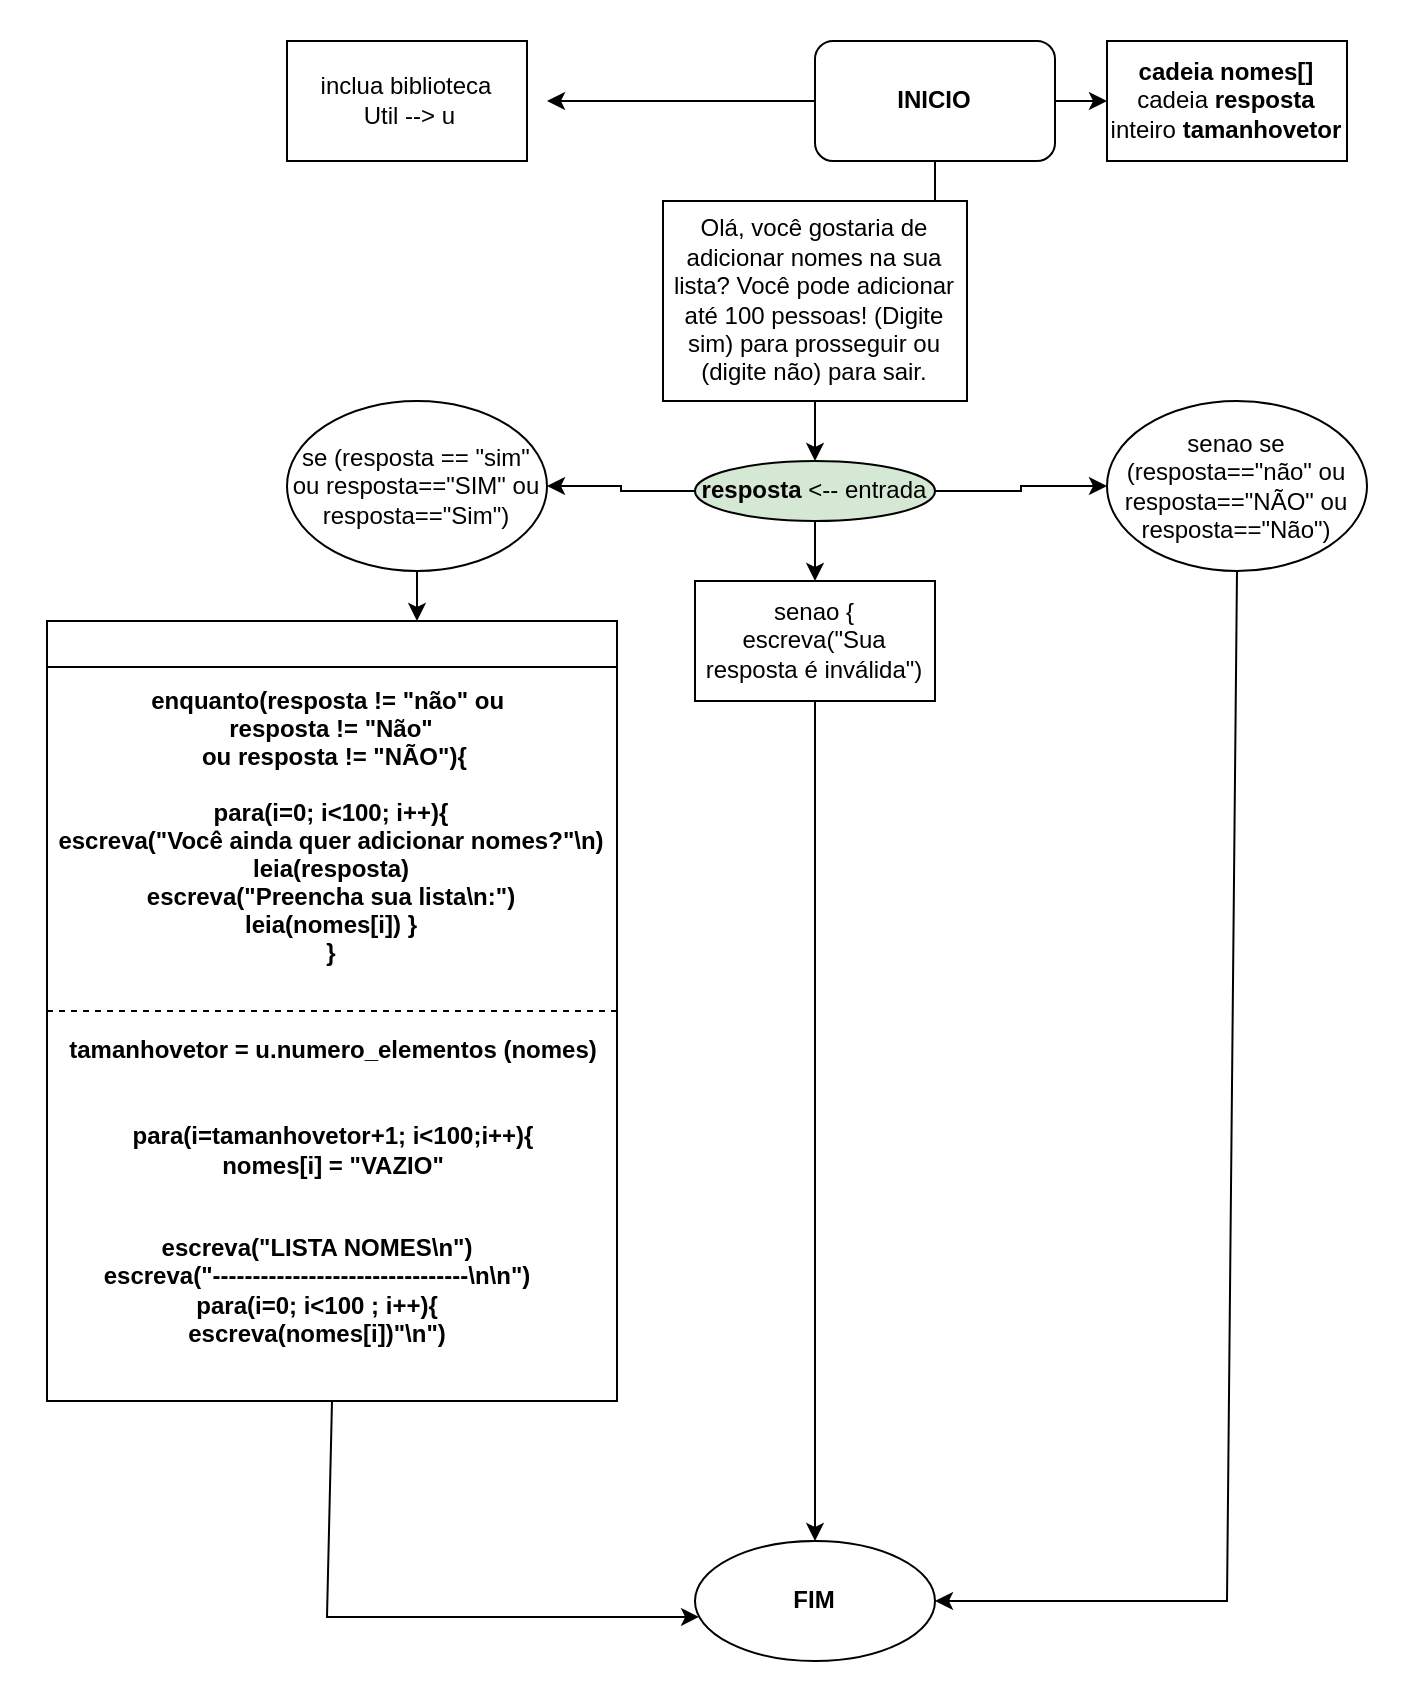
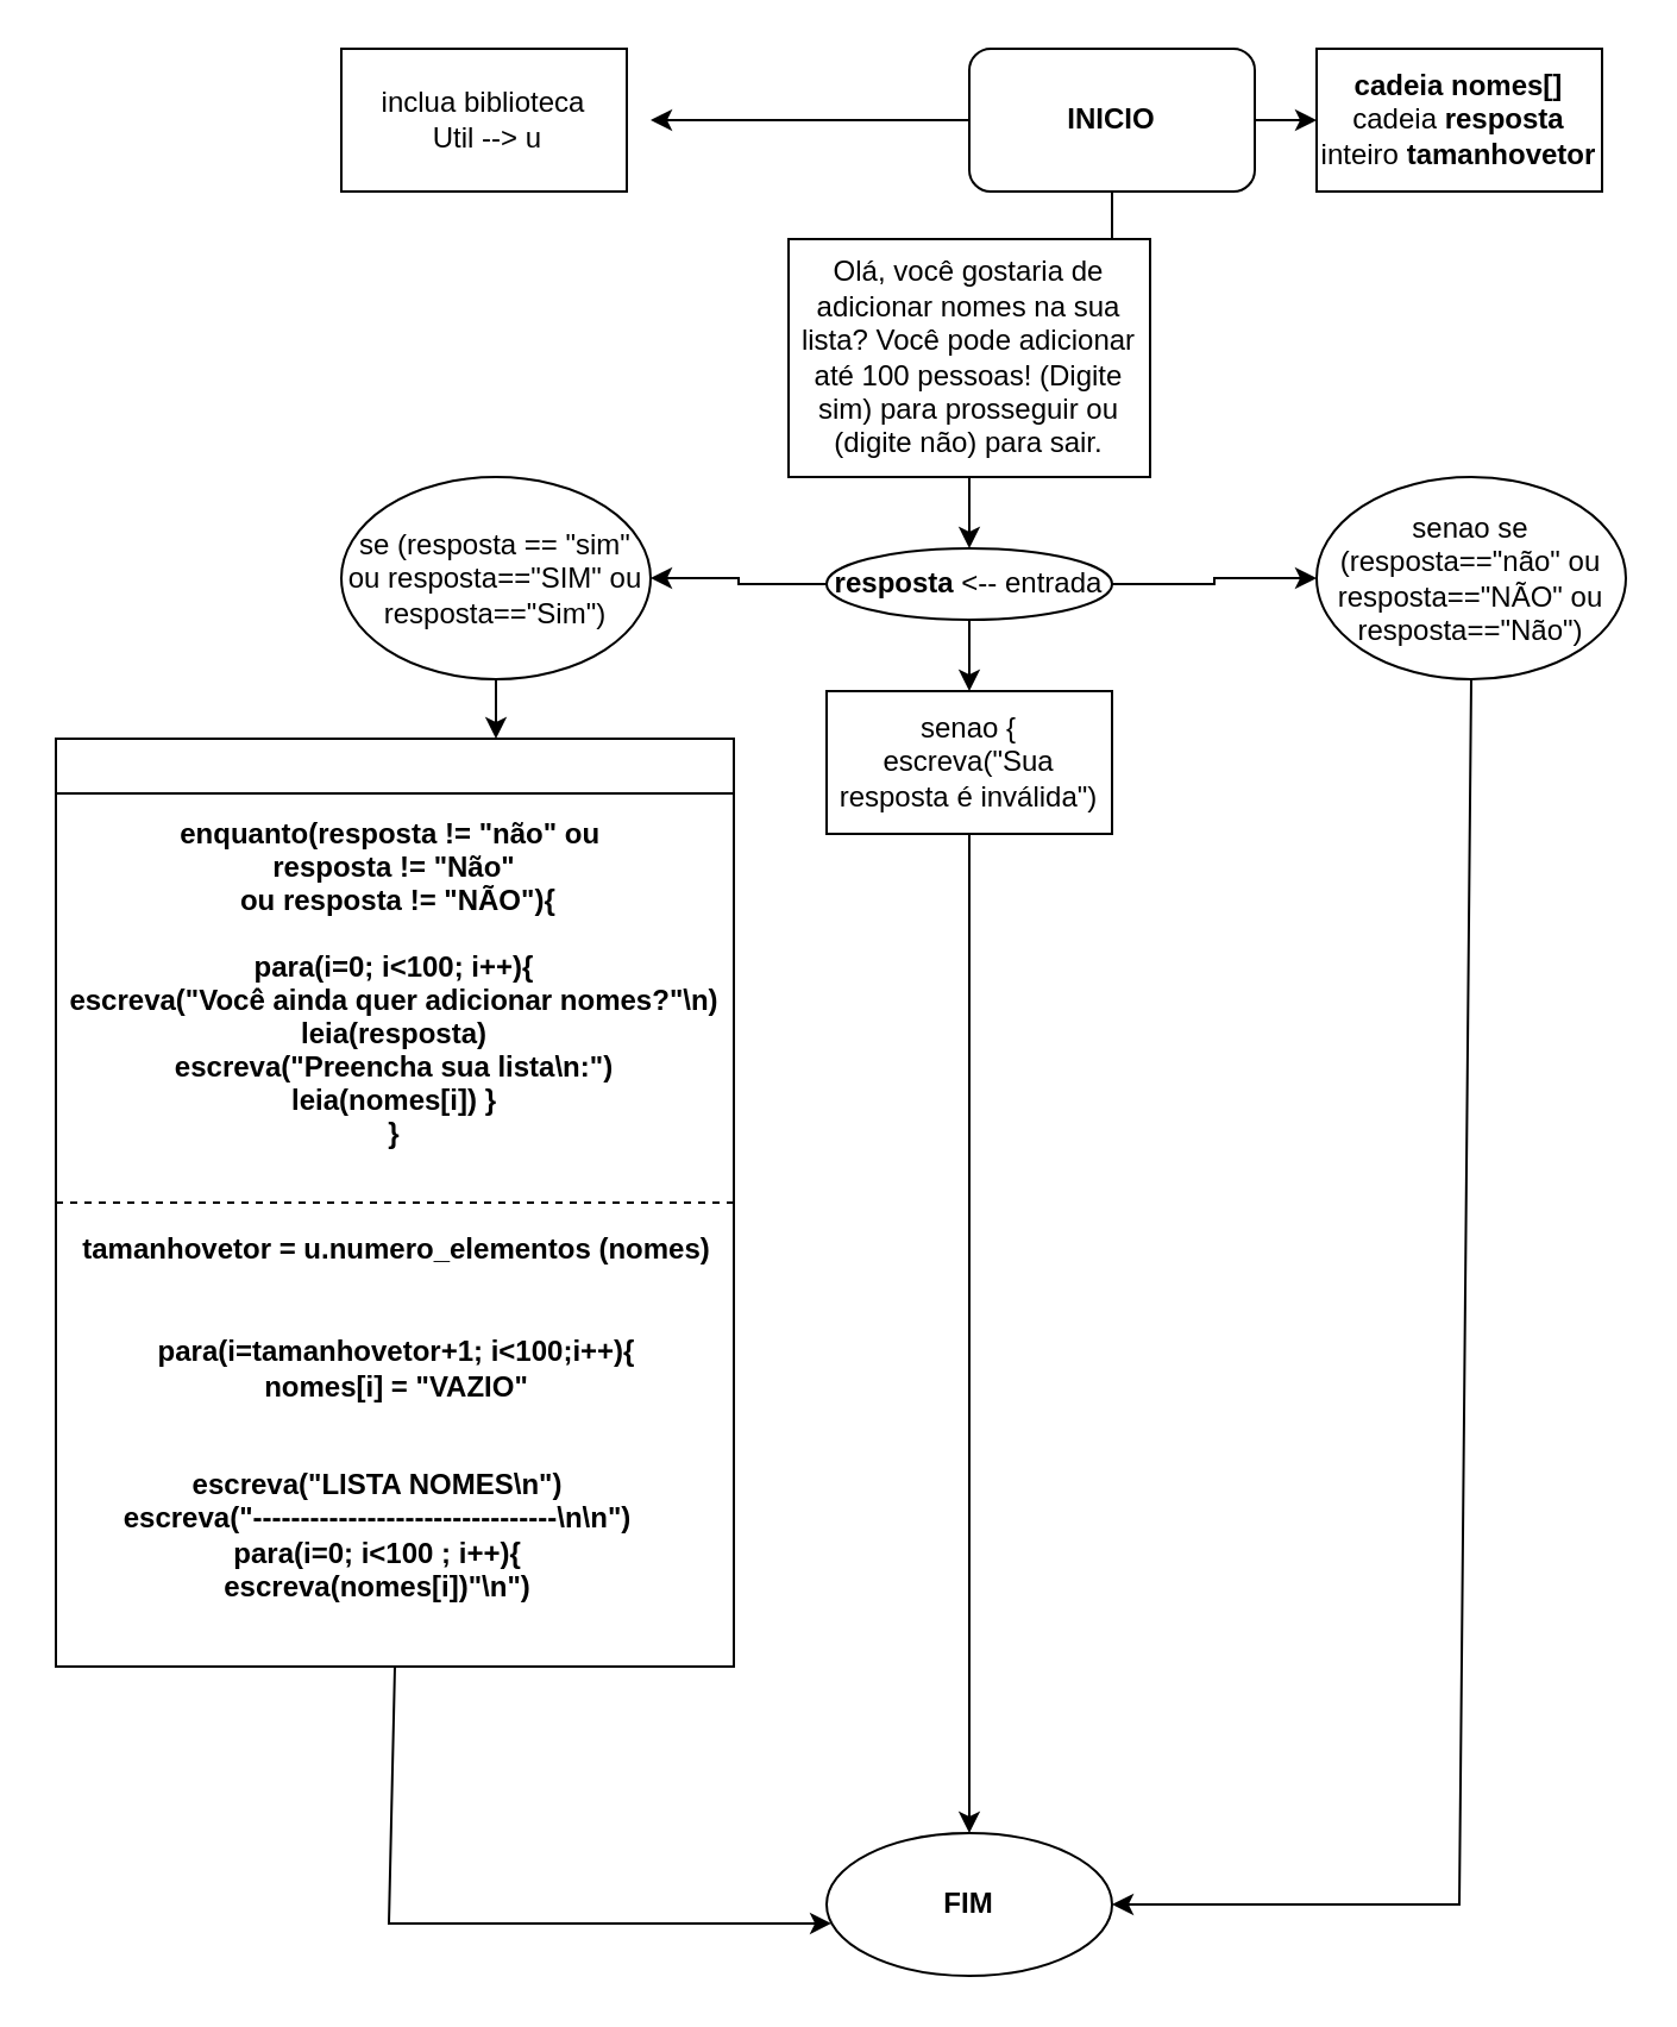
  <mxCell id="0" />
  <mxCell id="1" parent="0" />
  <mxCell id="2" style="edgeStyle=orthogonalEdgeStyle;rounded=0;orthogonalLoop=1;jettySize=auto;html=1;" edge="1" parent="1" source="5"><mxGeometry relative="1" as="geometry"><mxPoint x="553" y="50" as="targetPoint" /></mxGeometry></mxCell>
  <mxCell id="3" style="edgeStyle=orthogonalEdgeStyle;rounded=0;orthogonalLoop=1;jettySize=auto;html=1;" edge="1" parent="1" source="5"><mxGeometry relative="1" as="geometry"><mxPoint x="407" y="110" as="targetPoint" /></mxGeometry></mxCell>
  <mxCell id="4" style="edgeStyle=orthogonalEdgeStyle;rounded=0;orthogonalLoop=1;jettySize=auto;html=1;" edge="1" parent="1" source="5"><mxGeometry relative="1" as="geometry"><mxPoint x="273" y="50" as="targetPoint" /></mxGeometry></mxCell>
  <mxCell id="5" value="&lt;b&gt;INICIO&lt;/b&gt;" style="rounded=1;whiteSpace=wrap;html=1;" vertex="1" parent="1"><mxGeometry x="407" y="20" width="120" height="60" as="geometry" /></mxCell>
  <mxCell id="6" value="&lt;b&gt;cadeia nomes[]&lt;/b&gt;&lt;div&gt;cadeia &lt;b&gt;resposta&lt;/b&gt;&lt;/div&gt;&lt;div&gt;inteiro &lt;b&gt;tamanhovetor&lt;/b&gt;&lt;/div&gt;" style="rounded=0;whiteSpace=wrap;html=1;" vertex="1" parent="1"><mxGeometry x="553" y="20" width="120" height="60" as="geometry" /></mxCell>
  <mxCell id="7" style="edgeStyle=orthogonalEdgeStyle;rounded=0;orthogonalLoop=1;jettySize=auto;html=1;" edge="1" parent="1" source="8"><mxGeometry relative="1" as="geometry"><mxPoint x="407" y="230" as="targetPoint" /></mxGeometry></mxCell>
  <mxCell id="8" value="Olá, você gostaria de adicionar nomes na sua lista? Você pode adicionar até 100 pessoas! (Digite sim) para prosseguir ou (digite não) para sair." style="rounded=0;whiteSpace=wrap;html=1;" vertex="1" parent="1"><mxGeometry x="331" y="100" width="152" height="100" as="geometry" /></mxCell>
  <mxCell id="9" style="edgeStyle=orthogonalEdgeStyle;rounded=0;orthogonalLoop=1;jettySize=auto;html=1;" edge="1" parent="1" source="10"><mxGeometry relative="1" as="geometry"><mxPoint x="208" y="310" as="targetPoint" /></mxGeometry></mxCell>
  <mxCell id="10" value="se (resposta == &quot;sim&quot; ou resposta==&quot;SIM&quot; ou resposta==&quot;Sim&quot;)" style="ellipse;whiteSpace=wrap;html=1;" vertex="1" parent="1"><mxGeometry x="143" y="200" width="130" height="85" as="geometry" /></mxCell>
  <mxCell id="11" style="edgeStyle=orthogonalEdgeStyle;rounded=0;orthogonalLoop=1;jettySize=auto;html=1;" edge="1" parent="1" source="14" target="15"><mxGeometry relative="1" as="geometry" /></mxCell>
  <mxCell id="12" style="edgeStyle=orthogonalEdgeStyle;rounded=0;orthogonalLoop=1;jettySize=auto;html=1;entryX=1;entryY=0.5;entryDx=0;entryDy=0;" edge="1" parent="1" source="14" target="10"><mxGeometry relative="1" as="geometry" /></mxCell>
  <mxCell id="13" style="edgeStyle=orthogonalEdgeStyle;rounded=0;orthogonalLoop=1;jettySize=auto;html=1;" edge="1" parent="1" source="14"><mxGeometry relative="1" as="geometry"><mxPoint x="407" y="290" as="targetPoint" /></mxGeometry></mxCell>
- <mxCell id="14" value="&lt;b&gt;resposta &lt;/b&gt;&amp;lt;-- entrada" style="ellipse;whiteSpace=wrap;html=1;fillColor=#d5e8d4;" vertex="1" parent="1"><mxGeometry x="347" y="230" width="120" height="30" as="geometry" /></mxCell>
+ <mxCell id="14" value="&lt;b&gt;resposta &lt;/b&gt;&amp;lt;-- entrada" style="ellipse;whiteSpace=wrap;html=1;" vertex="1" parent="1"><mxGeometry x="347" y="230" width="120" height="30" as="geometry" /></mxCell>
  <mxCell id="15" value="senao se (resposta==&quot;não&quot; ou resposta==&quot;NÃO&quot; ou resposta==&quot;Não&quot;)" style="ellipse;whiteSpace=wrap;html=1;" vertex="1" parent="1"><mxGeometry x="553" y="200" width="130" height="85" as="geometry" /></mxCell>
  <mxCell id="16" style="edgeStyle=orthogonalEdgeStyle;rounded=0;orthogonalLoop=1;jettySize=auto;html=1;entryX=0.5;entryY=0;entryDx=0;entryDy=0;" edge="1" parent="1" source="17" target="18"><mxGeometry relative="1" as="geometry"><mxPoint x="407" y="430" as="targetPoint" /></mxGeometry></mxCell>
  <mxCell id="17" value="senao {&lt;div&gt;escreva(&quot;Sua resposta é inválida&quot;)&lt;/div&gt;" style="rounded=0;whiteSpace=wrap;html=1;" vertex="1" parent="1"><mxGeometry x="347" y="290" width="120" height="60" as="geometry" /></mxCell>
  <mxCell id="18" value="&lt;b&gt;FIM&lt;/b&gt;" style="ellipse;whiteSpace=wrap;html=1;" vertex="1" parent="1"><mxGeometry x="347" y="770" width="120" height="60" as="geometry" /></mxCell>
  <mxCell id="19" value="&#10;&#10;&#10;&#10;&#10;&#10;&#10;&#10;&#10;&#10;&#10;&#10;&#10;&#10;enquanto(resposta != &quot;não&quot; ou &#10;resposta != &quot;Não&quot;&#10; ou resposta != &quot;NÃO&quot;){&#10;&#10;para(i=0; i&lt;100; i++){&#10;escreva(&quot;Você ainda quer adicionar nomes?&quot;\n)&#10;leia(resposta)&#10;escreva(&quot;Preencha sua lista\n:&quot;)&#10;leia(nomes[i]) }&#10;}&#10;" style="swimlane;" vertex="1" parent="1"><mxGeometry x="23" y="310" width="285" height="390" as="geometry" /></mxCell>
  <mxCell id="20" value="&lt;b&gt;tamanhovetor = u.numero_elementos (nomes)&lt;/b&gt;" style="text;html=1;align=center;verticalAlign=middle;resizable=0;points=[];autosize=1;strokeColor=none;fillColor=none;" vertex="1" parent="19"><mxGeometry x="-2.5" y="200" width="290" height="30" as="geometry" /></mxCell>
  <mxCell id="21" value="&lt;b&gt;para(i=tamanhovetor+1; i&amp;lt;100;i++){&lt;/b&gt;&lt;div&gt;&lt;b&gt;nomes[i] = &quot;VAZIO&quot;&lt;/b&gt;&lt;/div&gt;" style="text;html=1;align=center;verticalAlign=middle;resizable=0;points=[];autosize=1;strokeColor=none;fillColor=none;" vertex="1" parent="19"><mxGeometry x="32.5" y="245" width="220" height="40" as="geometry" /></mxCell>
  <mxCell id="22" value="&lt;b&gt;escreva(&quot;LISTA NOMES\n&quot;)&lt;/b&gt;&lt;div&gt;&lt;b&gt;escreva(&quot;--------------------------------\n\n&quot;)&lt;/b&gt;&lt;/div&gt;&lt;div&gt;&lt;b&gt;para(i=0; i&amp;lt;100 ; i++){&lt;/b&gt;&lt;/div&gt;&lt;div&gt;&lt;b&gt;escreva(nomes[i])&quot;\n&quot;)&lt;/b&gt;&lt;/div&gt;" style="text;html=1;align=center;verticalAlign=middle;resizable=0;points=[];autosize=1;strokeColor=none;fillColor=none;" vertex="1" parent="19"><mxGeometry x="15" y="300" width="240" height="70" as="geometry" /></mxCell>
  <mxCell id="23" value="inclua biblioteca&lt;div&gt;&amp;nbsp;Util --&amp;gt; u&lt;/div&gt;" style="rounded=0;whiteSpace=wrap;html=1;" vertex="1" parent="1"><mxGeometry x="143" y="20" width="120" height="60" as="geometry" /></mxCell>
  <mxCell id="24" value="" style="endArrow=none;dashed=1;html=1;rounded=0;exitX=0;exitY=0.5;exitDx=0;exitDy=0;entryX=1;entryY=0.5;entryDx=0;entryDy=0;" edge="1" parent="1" source="19" target="19"><mxGeometry width="50" height="50" relative="1" as="geometry"><mxPoint x="383" y="510" as="sourcePoint" /><mxPoint x="433" y="460" as="targetPoint" /></mxGeometry></mxCell>
  <mxCell id="25" value="" style="endArrow=classic;html=1;rounded=0;exitX=0.5;exitY=1;exitDx=0;exitDy=0;entryX=0.017;entryY=0.633;entryDx=0;entryDy=0;entryPerimeter=0;" edge="1" parent="1" source="19" target="18"><mxGeometry width="50" height="50" relative="1" as="geometry"><mxPoint x="383" y="710" as="sourcePoint" /><mxPoint x="433" y="660" as="targetPoint" /><Array as="points"><mxPoint x="163" y="808" /></Array></mxGeometry></mxCell>
  <mxCell id="26" value="" style="endArrow=classic;html=1;rounded=0;exitX=0.5;exitY=1;exitDx=0;exitDy=0;entryX=1;entryY=0.5;entryDx=0;entryDy=0;" edge="1" parent="1" source="15" target="18"><mxGeometry width="50" height="50" relative="1" as="geometry"><mxPoint x="383" y="510" as="sourcePoint" /><mxPoint x="433" y="460" as="targetPoint" /><Array as="points"><mxPoint x="613" y="800" /></Array></mxGeometry></mxCell>
